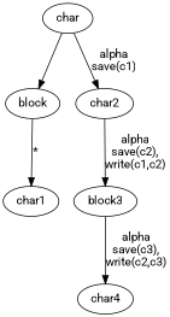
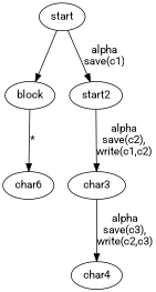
  digraph {
    fontname=Roboto
    node [fontname=Roboto]
    edge [fontname=Roboto]
-   start [label=char]
+   start
    block
-   char2
-   char1
-   char3 [label=block3]
+   char2 [label=start2]
+   char1 [label=char6]
+   char3
    char4
    start -> block
    start -> char2 [label="alpha\nsave(c1)"]
    block -> char1 [label="*"]
    char2 -> char3 [label="alpha\nsave(c2),\nwrite(c1,c2)"]
    char3 -> char4 [label="alpha\nsave(c3),\nwrite(c2,c3)"]
  }
